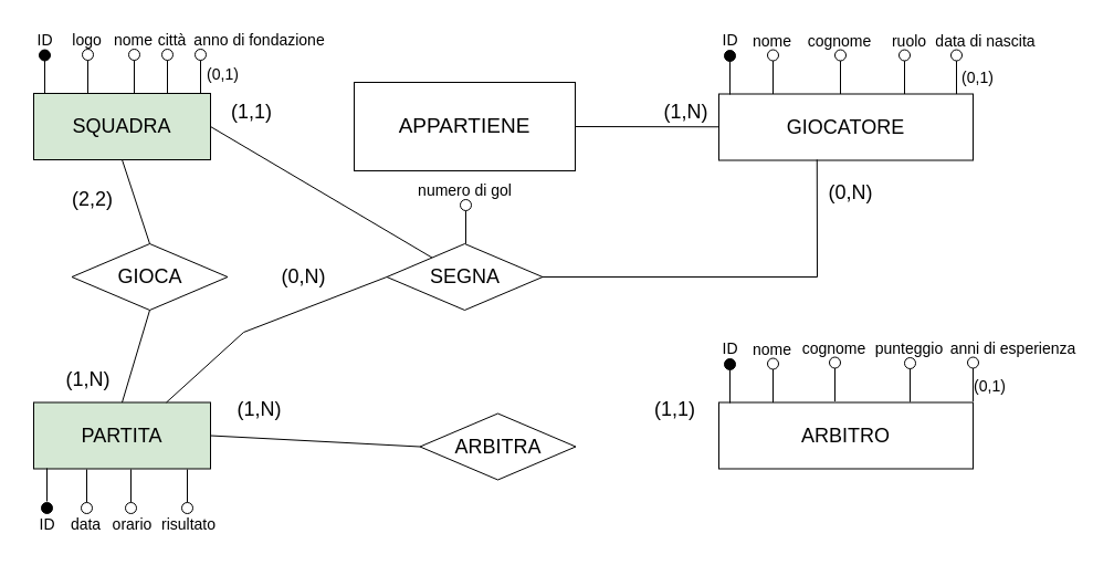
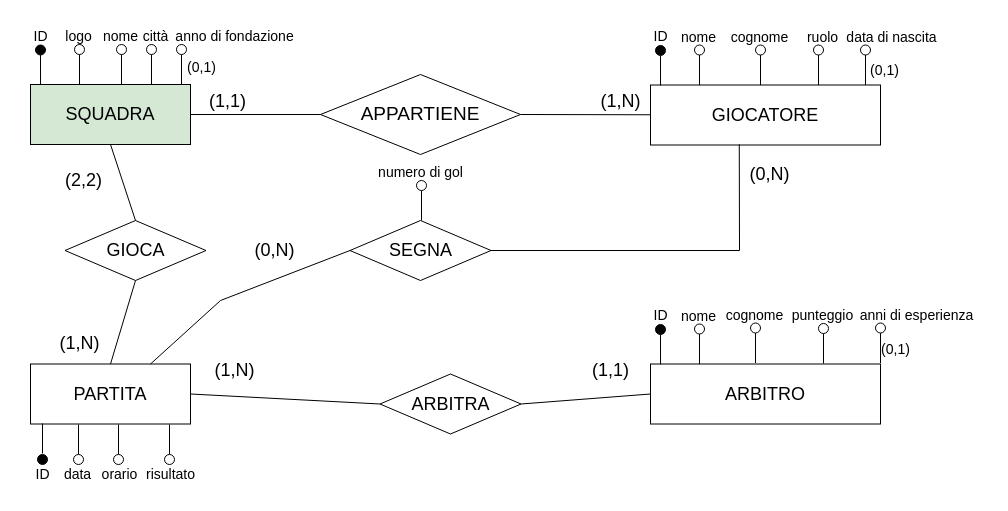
  <mxCell id="0" />
  <mxCell id="1" parent="0" />
  <mxCell id="2" value="&lt;font style=&quot;font-size: 18px;&quot;&gt;SQUADRA&lt;/font&gt;" style="rounded=0;whiteSpace=wrap;html=1;fillColor=#d5e8d4;" vertex="1" parent="1"><mxGeometry x="30" y="84" width="160" height="60" as="geometry" /></mxCell>
  <mxCell id="3" value="" style="endArrow=none;html=1;rounded=0;exitX=0.067;exitY=0;exitDx=0;exitDy=0;exitPerimeter=0;" edge="1" parent="1"><mxGeometry width="50" height="50" relative="1" as="geometry"><mxPoint x="40.04" y="84.5" as="sourcePoint" /><mxPoint x="40" y="54.5" as="targetPoint" /></mxGeometry></mxCell>
  <mxCell id="4" value="" style="ellipse;whiteSpace=wrap;html=1;aspect=fixed;fillColor=#030303;" vertex="1" parent="1"><mxGeometry x="35" y="44.5" width="10" height="10" as="geometry" /></mxCell>
  <mxCell id="5" value="&lt;font style=&quot;font-size: 14px;&quot;&gt;ID&lt;/font&gt;" style="text;html=1;align=center;verticalAlign=middle;resizable=0;points=[];autosize=1;strokeColor=none;fillColor=none;" vertex="1" parent="1"><mxGeometry x="20" y="20.5" width="40" height="30" as="geometry" /></mxCell>
  <mxCell id="6" value="" style="endArrow=none;html=1;rounded=0;exitX=0.067;exitY=0;exitDx=0;exitDy=0;exitPerimeter=0;" edge="1" parent="1"><mxGeometry width="50" height="50" relative="1" as="geometry"><mxPoint x="121" y="84" as="sourcePoint" /><mxPoint x="121" y="54" as="targetPoint" /></mxGeometry></mxCell>
  <mxCell id="7" value="" style="ellipse;whiteSpace=wrap;html=1;aspect=fixed;" vertex="1" parent="1"><mxGeometry x="116" y="44" width="10" height="10" as="geometry" /></mxCell>
  <mxCell id="8" value="&lt;font style=&quot;font-size: 14px;&quot;&gt;nome&lt;/font&gt;" style="text;html=1;align=center;verticalAlign=middle;resizable=0;points=[];autosize=1;strokeColor=none;fillColor=none;" vertex="1" parent="1"><mxGeometry x="90" y="21" width="60" height="30" as="geometry" /></mxCell>
  <mxCell id="9" value="" style="endArrow=none;html=1;rounded=0;exitX=0.067;exitY=0;exitDx=0;exitDy=0;exitPerimeter=0;" edge="1" parent="1"><mxGeometry width="50" height="50" relative="1" as="geometry"><mxPoint x="151" y="84" as="sourcePoint" /><mxPoint x="151" y="54" as="targetPoint" /></mxGeometry></mxCell>
  <mxCell id="10" value="" style="ellipse;whiteSpace=wrap;html=1;aspect=fixed;" vertex="1" parent="1"><mxGeometry x="146" y="44" width="10" height="10" as="geometry" /></mxCell>
  <mxCell id="11" value="&lt;font style=&quot;font-size: 14px;&quot;&gt;città&lt;/font&gt;" style="text;html=1;align=center;verticalAlign=middle;resizable=0;points=[];autosize=1;strokeColor=none;fillColor=none;" vertex="1" parent="1"><mxGeometry x="130" y="21" width="50" height="30" as="geometry" /></mxCell>
  <mxCell id="12" value="" style="endArrow=none;html=1;rounded=0;exitX=0.067;exitY=0;exitDx=0;exitDy=0;exitPerimeter=0;" edge="1" parent="1"><mxGeometry width="50" height="50" relative="1" as="geometry"><mxPoint x="181" y="84" as="sourcePoint" /><mxPoint x="181" y="54" as="targetPoint" /></mxGeometry></mxCell>
  <mxCell id="13" value="" style="ellipse;whiteSpace=wrap;html=1;aspect=fixed;" vertex="1" parent="1"><mxGeometry x="176" y="44" width="10" height="10" as="geometry" /></mxCell>
  <mxCell id="14" value="&lt;font style=&quot;font-size: 14px;&quot;&gt;anno di fondazione&lt;/font&gt;" style="text;html=1;align=center;verticalAlign=middle;resizable=0;points=[];autosize=1;strokeColor=none;fillColor=none;" vertex="1" parent="1"><mxGeometry x="164" y="21" width="140" height="30" as="geometry" /></mxCell>
  <mxCell id="15" value="" style="endArrow=none;html=1;rounded=0;exitX=0.067;exitY=0;exitDx=0;exitDy=0;exitPerimeter=0;" edge="1" parent="1"><mxGeometry width="50" height="50" relative="1" as="geometry"><mxPoint x="79" y="84" as="sourcePoint" /><mxPoint x="79" y="54" as="targetPoint" /></mxGeometry></mxCell>
  <mxCell id="16" value="" style="ellipse;whiteSpace=wrap;html=1;aspect=fixed;" vertex="1" parent="1"><mxGeometry x="74" y="44" width="10" height="10" as="geometry" /></mxCell>
  <mxCell id="17" value="&lt;font style=&quot;font-size: 14px;&quot;&gt;logo&lt;/font&gt;" style="text;html=1;align=center;verticalAlign=middle;resizable=0;points=[];autosize=1;strokeColor=none;fillColor=none;" vertex="1" parent="1"><mxGeometry x="53" y="21" width="50" height="30" as="geometry" /></mxCell>
  <mxCell id="18" value="&lt;font style=&quot;font-size: 18px;&quot;&gt;GIOCATORE&lt;/font&gt;" style="rounded=0;whiteSpace=wrap;html=1;" vertex="1" parent="1"><mxGeometry x="650" y="84.5" width="230" height="60" as="geometry" /></mxCell>
  <mxCell id="19" value="" style="endArrow=none;html=1;rounded=0;exitX=0.067;exitY=0;exitDx=0;exitDy=0;exitPerimeter=0;" edge="1" parent="1"><mxGeometry width="50" height="50" relative="1" as="geometry"><mxPoint x="660.04" y="85" as="sourcePoint" /><mxPoint x="660" y="55" as="targetPoint" /></mxGeometry></mxCell>
  <mxCell id="20" value="" style="ellipse;whiteSpace=wrap;html=1;aspect=fixed;fillColor=#030303;" vertex="1" parent="1"><mxGeometry x="655" y="45" width="10" height="10" as="geometry" /></mxCell>
  <mxCell id="21" value="&lt;font style=&quot;font-size: 14px;&quot;&gt;ID&lt;/font&gt;" style="text;html=1;align=center;verticalAlign=middle;resizable=0;points=[];autosize=1;strokeColor=none;fillColor=none;" vertex="1" parent="1"><mxGeometry x="640" y="21" width="40" height="30" as="geometry" /></mxCell>
  <mxCell id="22" value="" style="endArrow=none;html=1;rounded=0;exitX=0.067;exitY=0;exitDx=0;exitDy=0;exitPerimeter=0;" edge="1" parent="1"><mxGeometry width="50" height="50" relative="1" as="geometry"><mxPoint x="760" y="84.5" as="sourcePoint" /><mxPoint x="760" y="54.5" as="targetPoint" /></mxGeometry></mxCell>
  <mxCell id="23" value="" style="ellipse;whiteSpace=wrap;html=1;aspect=fixed;" vertex="1" parent="1"><mxGeometry x="755" y="44.5" width="10" height="10" as="geometry" /></mxCell>
  <mxCell id="24" value="&lt;font style=&quot;font-size: 14px;&quot;&gt;cognome&lt;/font&gt;" style="text;html=1;align=center;verticalAlign=middle;resizable=0;points=[];autosize=1;strokeColor=none;fillColor=none;" vertex="1" parent="1"><mxGeometry x="719" y="21.5" width="80" height="30" as="geometry" /></mxCell>
  <mxCell id="25" value="" style="endArrow=none;html=1;rounded=0;exitX=0.067;exitY=0;exitDx=0;exitDy=0;exitPerimeter=0;" edge="1" parent="1"><mxGeometry width="50" height="50" relative="1" as="geometry"><mxPoint x="818" y="84.5" as="sourcePoint" /><mxPoint x="818" y="54.5" as="targetPoint" /></mxGeometry></mxCell>
  <mxCell id="26" value="" style="ellipse;whiteSpace=wrap;html=1;aspect=fixed;" vertex="1" parent="1"><mxGeometry x="813" y="44.5" width="10" height="10" as="geometry" /></mxCell>
  <mxCell id="27" value="&lt;font style=&quot;font-size: 14px;&quot;&gt;ruolo&lt;/font&gt;" style="text;html=1;align=center;verticalAlign=middle;resizable=0;points=[];autosize=1;strokeColor=none;fillColor=none;" vertex="1" parent="1"><mxGeometry x="797" y="21.5" width="50" height="30" as="geometry" /></mxCell>
  <mxCell id="28" value="" style="endArrow=none;html=1;rounded=0;exitX=0.067;exitY=0;exitDx=0;exitDy=0;exitPerimeter=0;" edge="1" parent="1"><mxGeometry width="50" height="50" relative="1" as="geometry"><mxPoint x="865" y="84.5" as="sourcePoint" /><mxPoint x="865" y="54.5" as="targetPoint" /></mxGeometry></mxCell>
  <mxCell id="29" value="" style="ellipse;whiteSpace=wrap;html=1;aspect=fixed;" vertex="1" parent="1"><mxGeometry x="860" y="44.5" width="10" height="10" as="geometry" /></mxCell>
  <mxCell id="30" value="&lt;font style=&quot;font-size: 14px;&quot;&gt;data di nascita&lt;/font&gt;" style="text;html=1;align=center;verticalAlign=middle;resizable=0;points=[];autosize=1;strokeColor=none;fillColor=none;" vertex="1" parent="1"><mxGeometry x="836" y="21.5" width="110" height="30" as="geometry" /></mxCell>
  <mxCell id="31" value="" style="endArrow=none;html=1;rounded=0;exitX=0.067;exitY=0;exitDx=0;exitDy=0;exitPerimeter=0;" edge="1" parent="1"><mxGeometry width="50" height="50" relative="1" as="geometry"><mxPoint x="699" y="84.5" as="sourcePoint" /><mxPoint x="699" y="54.5" as="targetPoint" /></mxGeometry></mxCell>
  <mxCell id="32" value="" style="ellipse;whiteSpace=wrap;html=1;aspect=fixed;" vertex="1" parent="1"><mxGeometry x="694" y="44.5" width="10" height="10" as="geometry" /></mxCell>
  <mxCell id="33" value="&lt;span style=&quot;font-size: 14px;&quot;&gt;nome&lt;/span&gt;" style="text;html=1;align=center;verticalAlign=middle;resizable=0;points=[];autosize=1;strokeColor=none;fillColor=none;" vertex="1" parent="1"><mxGeometry x="668" y="21.5" width="60" height="30" as="geometry" /></mxCell>
- <mxCell id="34" value="&lt;font style=&quot;font-size: 19px;&quot;&gt;APPARTIENE&lt;/font&gt;" style="whiteSpace=wrap;html=1;rounded=0;" vertex="1" parent="1"><mxGeometry x="320" y="74" width="200" height="80" as="geometry" /></mxCell>
- <mxCell id="35" value="" style="endArrow=none;html=1;rounded=0;exitX=1;exitY=0.5;exitDx=0;exitDy=0;" edge="1" parent="1" source="2" target="78"><mxGeometry width="50" height="50" relative="1" as="geometry"><mxPoint x="470" y="70" as="sourcePoint" /><mxPoint x="520" y="20" as="targetPoint" /></mxGeometry></mxCell>
+ <mxCell id="34" value="&lt;font style=&quot;font-size: 19px;&quot;&gt;APPARTIENE&lt;/font&gt;" style="rhombus;whiteSpace=wrap;html=1;" vertex="1" parent="1"><mxGeometry x="320" y="74" width="200" height="80" as="geometry" /></mxCell>
+ <mxCell id="35" value="" style="endArrow=none;html=1;rounded=0;exitX=1;exitY=0.5;exitDx=0;exitDy=0;" edge="1" parent="1" source="2" target="34"><mxGeometry width="50" height="50" relative="1" as="geometry"><mxPoint x="470" y="70" as="sourcePoint" /><mxPoint x="520" y="20" as="targetPoint" /></mxGeometry></mxCell>
  <mxCell id="36" value="" style="endArrow=none;html=1;rounded=0;exitX=1;exitY=0.5;exitDx=0;exitDy=0;" edge="1" parent="1" source="34" target="18"><mxGeometry width="50" height="50" relative="1" as="geometry"><mxPoint x="470" y="70" as="sourcePoint" /><mxPoint x="520" y="20" as="targetPoint" /></mxGeometry></mxCell>
  <mxCell id="37" value="&lt;font style=&quot;font-size: 18px;&quot;&gt;(1,1)&lt;/font&gt;" style="text;html=1;align=center;verticalAlign=middle;resizable=0;points=[];autosize=1;strokeColor=none;fillColor=none;" vertex="1" parent="1"><mxGeometry x="197" y="81" width="60" height="40" as="geometry" /></mxCell>
  <mxCell id="38" value="&lt;font style=&quot;font-size: 18px;&quot;&gt;(1,N)&lt;/font&gt;" style="text;html=1;align=center;verticalAlign=middle;resizable=0;points=[];autosize=1;strokeColor=none;fillColor=none;" vertex="1" parent="1"><mxGeometry x="590" y="81" width="60" height="40" as="geometry" /></mxCell>
  <mxCell id="39" value="&lt;font style=&quot;font-size: 18px;&quot;&gt;ARBITRO&lt;/font&gt;" style="rounded=0;whiteSpace=wrap;html=1;" vertex="1" parent="1"><mxGeometry x="650" y="363.5" width="230" height="60" as="geometry" /></mxCell>
  <mxCell id="40" value="" style="endArrow=none;html=1;rounded=0;exitX=0.067;exitY=0;exitDx=0;exitDy=0;exitPerimeter=0;" edge="1" parent="1"><mxGeometry width="50" height="50" relative="1" as="geometry"><mxPoint x="660.04" y="364" as="sourcePoint" /><mxPoint x="660" y="334" as="targetPoint" /></mxGeometry></mxCell>
  <mxCell id="41" value="" style="ellipse;whiteSpace=wrap;html=1;aspect=fixed;fillColor=#030303;" vertex="1" parent="1"><mxGeometry x="655" y="324" width="10" height="10" as="geometry" /></mxCell>
  <mxCell id="42" value="&lt;font style=&quot;font-size: 14px;&quot;&gt;ID&lt;/font&gt;" style="text;html=1;align=center;verticalAlign=middle;resizable=0;points=[];autosize=1;strokeColor=none;fillColor=none;" vertex="1" parent="1"><mxGeometry x="640" y="300" width="40" height="30" as="geometry" /></mxCell>
  <mxCell id="43" value="" style="endArrow=none;html=1;rounded=0;exitX=0.067;exitY=0;exitDx=0;exitDy=0;exitPerimeter=0;" edge="1" parent="1"><mxGeometry width="50" height="50" relative="1" as="geometry"><mxPoint x="755" y="362.5" as="sourcePoint" /><mxPoint x="755" y="332.5" as="targetPoint" /></mxGeometry></mxCell>
  <mxCell id="44" value="" style="ellipse;whiteSpace=wrap;html=1;aspect=fixed;" vertex="1" parent="1"><mxGeometry x="750" y="322.5" width="10" height="10" as="geometry" /></mxCell>
  <mxCell id="45" value="&lt;font style=&quot;font-size: 14px;&quot;&gt;cognome&lt;/font&gt;" style="text;html=1;align=center;verticalAlign=middle;resizable=0;points=[];autosize=1;strokeColor=none;fillColor=none;" vertex="1" parent="1"><mxGeometry x="714" y="299.5" width="80" height="30" as="geometry" /></mxCell>
  <mxCell id="46" value="" style="endArrow=none;html=1;rounded=0;exitX=0.067;exitY=0;exitDx=0;exitDy=0;exitPerimeter=0;" edge="1" parent="1"><mxGeometry width="50" height="50" relative="1" as="geometry"><mxPoint x="880" y="362.5" as="sourcePoint" /><mxPoint x="880" y="332.5" as="targetPoint" /></mxGeometry></mxCell>
  <mxCell id="47" value="" style="ellipse;whiteSpace=wrap;html=1;aspect=fixed;" vertex="1" parent="1"><mxGeometry x="875" y="322.5" width="10" height="10" as="geometry" /></mxCell>
  <mxCell id="48" value="&lt;span style=&quot;font-size: 14px;&quot;&gt;anni di esperienza&lt;/span&gt;" style="text;html=1;align=center;verticalAlign=middle;resizable=0;points=[];autosize=1;strokeColor=none;fillColor=none;" vertex="1" parent="1"><mxGeometry x="846" y="299.5" width="140" height="30" as="geometry" /></mxCell>
  <mxCell id="49" value="" style="endArrow=none;html=1;rounded=0;exitX=0.067;exitY=0;exitDx=0;exitDy=0;exitPerimeter=0;" edge="1" parent="1"><mxGeometry width="50" height="50" relative="1" as="geometry"><mxPoint x="699" y="363.5" as="sourcePoint" /><mxPoint x="699" y="333.5" as="targetPoint" /></mxGeometry></mxCell>
  <mxCell id="50" value="" style="ellipse;whiteSpace=wrap;html=1;aspect=fixed;" vertex="1" parent="1"><mxGeometry x="694" y="323.5" width="10" height="10" as="geometry" /></mxCell>
  <mxCell id="51" value="&lt;span style=&quot;font-size: 14px;&quot;&gt;nome&lt;/span&gt;" style="text;html=1;align=center;verticalAlign=middle;resizable=0;points=[];autosize=1;strokeColor=none;fillColor=none;" vertex="1" parent="1"><mxGeometry x="668" y="300.5" width="60" height="30" as="geometry" /></mxCell>
  <mxCell id="52" value="" style="endArrow=none;html=1;rounded=0;exitX=0.067;exitY=0;exitDx=0;exitDy=0;exitPerimeter=0;" edge="1" parent="1"><mxGeometry width="50" height="50" relative="1" as="geometry"><mxPoint x="823" y="363" as="sourcePoint" /><mxPoint x="823" y="333" as="targetPoint" /></mxGeometry></mxCell>
  <mxCell id="53" value="" style="ellipse;whiteSpace=wrap;html=1;aspect=fixed;" vertex="1" parent="1"><mxGeometry x="818" y="323" width="10" height="10" as="geometry" /></mxCell>
  <mxCell id="54" value="&lt;font style=&quot;font-size: 14px;&quot;&gt;punteggio&lt;/font&gt;" style="text;html=1;align=center;verticalAlign=middle;resizable=0;points=[];autosize=1;strokeColor=none;fillColor=none;" vertex="1" parent="1"><mxGeometry x="777" y="300" width="90" height="30" as="geometry" /></mxCell>
- <mxCell id="55" value="&lt;font style=&quot;font-size: 18px;&quot;&gt;PARTITA&lt;/font&gt;" style="rounded=0;whiteSpace=wrap;html=1;fillColor=#d5e8d4;" vertex="1" parent="1"><mxGeometry x="30" y="363.5" width="160" height="60" as="geometry" /></mxCell>
+ <mxCell id="55" value="&lt;font style=&quot;font-size: 18px;&quot;&gt;PARTITA&lt;/font&gt;" style="rounded=0;whiteSpace=wrap;html=1;" vertex="1" parent="1"><mxGeometry x="30" y="363.5" width="160" height="60" as="geometry" /></mxCell>
  <mxCell id="56" value="" style="endArrow=none;html=1;rounded=0;exitX=0.067;exitY=0;exitDx=0;exitDy=0;exitPerimeter=0;" edge="1" parent="1"><mxGeometry width="50" height="50" relative="1" as="geometry"><mxPoint x="118" y="424" as="sourcePoint" /><mxPoint x="118" y="454" as="targetPoint" /></mxGeometry></mxCell>
  <mxCell id="57" value="" style="ellipse;whiteSpace=wrap;html=1;aspect=fixed;rotation=-180;" vertex="1" parent="1"><mxGeometry x="113" y="454" width="10" height="10" as="geometry" /></mxCell>
  <mxCell id="58" value="" style="endArrow=none;html=1;rounded=0;exitX=0.067;exitY=0;exitDx=0;exitDy=0;exitPerimeter=0;" edge="1" parent="1"><mxGeometry width="50" height="50" relative="1" as="geometry"><mxPoint x="78" y="424" as="sourcePoint" /><mxPoint x="78" y="454" as="targetPoint" /></mxGeometry></mxCell>
  <mxCell id="59" value="" style="ellipse;whiteSpace=wrap;html=1;aspect=fixed;rotation=-180;" vertex="1" parent="1"><mxGeometry x="73" y="454" width="10" height="10" as="geometry" /></mxCell>
  <mxCell id="60" value="" style="endArrow=none;html=1;rounded=0;exitX=0.067;exitY=0;exitDx=0;exitDy=0;exitPerimeter=0;" edge="1" parent="1"><mxGeometry width="50" height="50" relative="1" as="geometry"><mxPoint x="42" y="423" as="sourcePoint" /><mxPoint x="42" y="453" as="targetPoint" /></mxGeometry></mxCell>
  <mxCell id="61" value="" style="ellipse;whiteSpace=wrap;html=1;aspect=fixed;rotation=-180;fillColor=#000000;" vertex="1" parent="1"><mxGeometry x="37" y="454" width="10" height="10" as="geometry" /></mxCell>
  <mxCell id="62" value="&lt;font style=&quot;font-size: 14px;&quot;&gt;ID&lt;/font&gt;" style="text;html=1;align=center;verticalAlign=middle;resizable=0;points=[];autosize=1;strokeColor=none;fillColor=none;" vertex="1" parent="1"><mxGeometry x="22" y="459" width="40" height="30" as="geometry" /></mxCell>
  <mxCell id="63" value="&lt;font style=&quot;font-size: 14px;&quot;&gt;data&lt;/font&gt;" style="text;html=1;align=center;verticalAlign=middle;resizable=0;points=[];autosize=1;strokeColor=none;fillColor=none;" vertex="1" parent="1"><mxGeometry x="52" y="459" width="50" height="30" as="geometry" /></mxCell>
  <mxCell id="64" value="&lt;font style=&quot;font-size: 14px;&quot;&gt;orario&lt;/font&gt;" style="text;html=1;align=center;verticalAlign=middle;resizable=0;points=[];autosize=1;strokeColor=none;fillColor=none;" vertex="1" parent="1"><mxGeometry x="89" y="459" width="60" height="30" as="geometry" /></mxCell>
  <mxCell id="65" value="&lt;font style=&quot;font-size: 18px;&quot;&gt;GIOCA&lt;/font&gt;" style="rhombus;whiteSpace=wrap;html=1;" vertex="1" parent="1"><mxGeometry x="64.5" y="220" width="141" height="60" as="geometry" /></mxCell>
  <mxCell id="66" value="&lt;font style=&quot;font-size: 18px;&quot;&gt;ARBITRA&lt;/font&gt;" style="rhombus;whiteSpace=wrap;html=1;" vertex="1" parent="1"><mxGeometry x="379.5" y="373.5" width="141" height="60" as="geometry" /></mxCell>
  <mxCell id="67" value="" style="endArrow=none;html=1;rounded=0;exitX=0.5;exitY=1;exitDx=0;exitDy=0;entryX=0.5;entryY=0;entryDx=0;entryDy=0;" edge="1" parent="1" source="2" target="65"><mxGeometry width="50" height="50" relative="1" as="geometry"><mxPoint x="330" y="310" as="sourcePoint" /><mxPoint x="380" y="260" as="targetPoint" /></mxGeometry></mxCell>
  <mxCell id="68" value="" style="endArrow=none;html=1;rounded=0;exitX=0.5;exitY=1;exitDx=0;exitDy=0;entryX=0.5;entryY=0;entryDx=0;entryDy=0;" edge="1" parent="1" source="65" target="55"><mxGeometry width="50" height="50" relative="1" as="geometry"><mxPoint x="330" y="310" as="sourcePoint" /><mxPoint x="380" y="260" as="targetPoint" /></mxGeometry></mxCell>
  <mxCell id="69" value="" style="endArrow=none;html=1;rounded=0;exitX=1;exitY=0.5;exitDx=0;exitDy=0;entryX=0;entryY=0.5;entryDx=0;entryDy=0;" edge="1" parent="1" source="55" target="66"><mxGeometry width="50" height="50" relative="1" as="geometry"><mxPoint x="330" y="310" as="sourcePoint" /><mxPoint x="380" y="260" as="targetPoint" /></mxGeometry></mxCell>
+ <mxCell id="70" value="" style="endArrow=none;html=1;rounded=0;exitX=1;exitY=0.5;exitDx=0;exitDy=0;entryX=0;entryY=0.5;entryDx=0;entryDy=0;" edge="1" parent="1" source="66" target="39"><mxGeometry width="50" height="50" relative="1" as="geometry"><mxPoint x="330" y="310" as="sourcePoint" /><mxPoint x="380" y="260" as="targetPoint" /></mxGeometry></mxCell>
  <mxCell id="71" value="" style="endArrow=none;html=1;rounded=0;exitX=0.067;exitY=0;exitDx=0;exitDy=0;exitPerimeter=0;" edge="1" parent="1"><mxGeometry width="50" height="50" relative="1" as="geometry"><mxPoint x="169" y="424" as="sourcePoint" /><mxPoint x="169" y="454" as="targetPoint" /></mxGeometry></mxCell>
  <mxCell id="72" value="" style="ellipse;whiteSpace=wrap;html=1;aspect=fixed;rotation=-180;" vertex="1" parent="1"><mxGeometry x="164" y="454" width="10" height="10" as="geometry" /></mxCell>
  <mxCell id="73" value="&lt;font style=&quot;font-size: 14px;&quot;&gt;risultato&lt;/font&gt;" style="text;html=1;align=center;verticalAlign=middle;resizable=0;points=[];autosize=1;strokeColor=none;fillColor=none;" vertex="1" parent="1"><mxGeometry x="135" y="459" width="70" height="30" as="geometry" /></mxCell>
  <mxCell id="74" value="&lt;font style=&quot;font-size: 18px;&quot;&gt;(2,2)&lt;/font&gt;" style="text;html=1;align=center;verticalAlign=middle;resizable=0;points=[];autosize=1;strokeColor=none;fillColor=none;" vertex="1" parent="1"><mxGeometry x="53" y="159.5" width="60" height="40" as="geometry" /></mxCell>
  <mxCell id="75" value="&lt;font style=&quot;font-size: 18px;&quot;&gt;(1,N)&lt;/font&gt;" style="text;html=1;align=center;verticalAlign=middle;resizable=0;points=[];autosize=1;strokeColor=none;fillColor=none;" vertex="1" parent="1"><mxGeometry x="49" y="322.5" width="60" height="40" as="geometry" /></mxCell>
  <mxCell id="76" value="&lt;font style=&quot;font-size: 18px;&quot;&gt;(1,N)&lt;/font&gt;" style="text;html=1;align=center;verticalAlign=middle;resizable=0;points=[];autosize=1;strokeColor=none;fillColor=none;" vertex="1" parent="1"><mxGeometry x="204" y="350" width="60" height="40" as="geometry" /></mxCell>
  <mxCell id="77" value="&lt;font style=&quot;font-size: 18px;&quot;&gt;(1,1)&lt;/font&gt;" style="text;html=1;align=center;verticalAlign=middle;resizable=0;points=[];autosize=1;strokeColor=none;fillColor=none;" vertex="1" parent="1"><mxGeometry x="580" y="350" width="60" height="40" as="geometry" /></mxCell>
  <mxCell id="78" value="&lt;font style=&quot;font-size: 18px;&quot;&gt;SEGNA&lt;/font&gt;" style="rhombus;whiteSpace=wrap;html=1;" vertex="1" parent="1"><mxGeometry x="349.5" y="220" width="141" height="60" as="geometry" /></mxCell>
  <mxCell id="79" value="" style="endArrow=none;html=1;rounded=0;exitX=0.386;exitY=0.989;exitDx=0;exitDy=0;exitPerimeter=0;entryX=1;entryY=0.5;entryDx=0;entryDy=0;" edge="1" parent="1" source="18" target="78"><mxGeometry width="50" height="50" relative="1" as="geometry"><mxPoint x="270" y="270" as="sourcePoint" /><mxPoint x="320" y="220" as="targetPoint" /><Array as="points"><mxPoint x="739" y="250" /></Array></mxGeometry></mxCell>
  <mxCell id="80" value="" style="endArrow=none;html=1;rounded=0;exitX=0.75;exitY=0;exitDx=0;exitDy=0;entryX=0;entryY=0.5;entryDx=0;entryDy=0;" edge="1" parent="1" source="55" target="78"><mxGeometry width="50" height="50" relative="1" as="geometry"><mxPoint x="270" y="270" as="sourcePoint" /><mxPoint x="320" y="220" as="targetPoint" /><Array as="points"><mxPoint x="220" y="300" /></Array></mxGeometry></mxCell>
  <mxCell id="81" value="&lt;font style=&quot;font-size: 18px;&quot;&gt;(0,N)&lt;/font&gt;" style="text;html=1;align=center;verticalAlign=middle;resizable=0;points=[];autosize=1;strokeColor=none;fillColor=none;" vertex="1" parent="1"><mxGeometry x="244" y="230" width="60" height="40" as="geometry" /></mxCell>
  <mxCell id="82" value="&lt;font style=&quot;font-size: 18px;&quot;&gt;(0,N)&lt;/font&gt;" style="text;html=1;align=center;verticalAlign=middle;resizable=0;points=[];autosize=1;strokeColor=none;fillColor=none;" vertex="1" parent="1"><mxGeometry x="739" y="154" width="60" height="40" as="geometry" /></mxCell>
  <mxCell id="83" value="" style="endArrow=none;html=1;rounded=0;exitX=0.067;exitY=0;exitDx=0;exitDy=0;exitPerimeter=0;" edge="1" parent="1"><mxGeometry width="50" height="50" relative="1" as="geometry"><mxPoint x="421" y="220" as="sourcePoint" /><mxPoint x="421" y="190" as="targetPoint" /></mxGeometry></mxCell>
  <mxCell id="84" value="" style="ellipse;whiteSpace=wrap;html=1;aspect=fixed;" vertex="1" parent="1"><mxGeometry x="416" y="180" width="10" height="10" as="geometry" /></mxCell>
  <mxCell id="85" value="&lt;span style=&quot;font-size: 14px;&quot;&gt;numero di gol&lt;/span&gt;" style="text;html=1;align=center;verticalAlign=middle;resizable=0;points=[];autosize=1;strokeColor=none;fillColor=none;" vertex="1" parent="1"><mxGeometry x="365" y="157" width="110" height="30" as="geometry" /></mxCell>
  <mxCell id="86" value="&lt;font style=&quot;font-size: 14px;&quot;&gt;(0,1)&lt;/font&gt;" style="text;html=1;align=center;verticalAlign=middle;resizable=0;points=[];autosize=1;strokeColor=none;fillColor=none;" vertex="1" parent="1"><mxGeometry x="859" y="54.5" width="50" height="30" as="geometry" /></mxCell>
  <mxCell id="87" value="&lt;font style=&quot;font-size: 14px;&quot;&gt;(0,1)&lt;/font&gt;" style="text;html=1;align=center;verticalAlign=middle;resizable=0;points=[];autosize=1;strokeColor=none;fillColor=none;" vertex="1" parent="1"><mxGeometry x="870" y="334" width="50" height="30" as="geometry" /></mxCell>
  <mxCell id="88" value="&lt;font style=&quot;font-size: 14px;&quot;&gt;(0,1)&lt;/font&gt;" style="text;html=1;align=center;verticalAlign=middle;resizable=0;points=[];autosize=1;strokeColor=none;fillColor=none;" vertex="1" parent="1"><mxGeometry x="176" y="51.5" width="50" height="30" as="geometry" /></mxCell>
